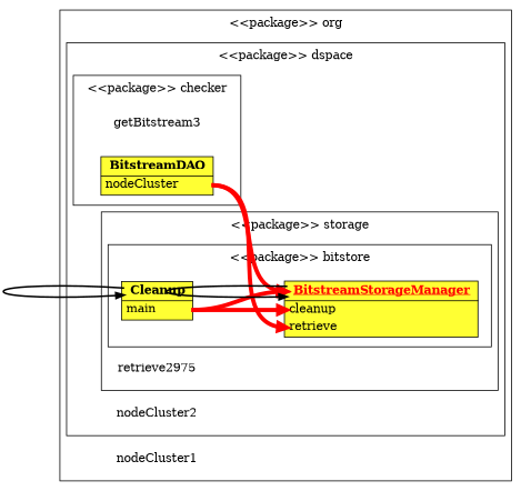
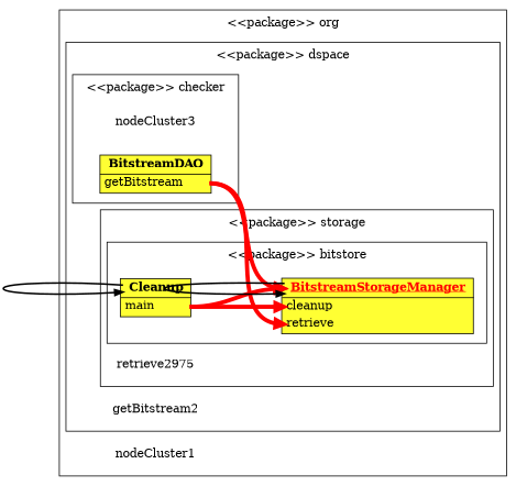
  digraph {
    compound=true
    rankdir=LR
    ranksep=equally
    node [shape=none]
    edge [arrowhead=normal color=red headport=4133 penwidth=5 style=bold tailport=991]
-   nodeCluster3 [label=getBitstream3]
-   n2 [label=<<TABLE BGCOLOR="#FFFF33"> <TR> <TD PORT="931" HREF="931" BORDER="0"> <B>BitstreamDAO </B></TD></TR> <HR/> <TR><TD PORT="991" HREF="991" ALIGN="LEFT" BORDER="0">nodeCluster</TD></TR> </TABLE>>]
+   nodeCluster3
+   n2 [label=<<TABLE BGCOLOR="#FFFF33"> <TR> <TD PORT="931" HREF="931" BORDER="0"> <B>BitstreamDAO </B></TD></TR> <HR/> <TR><TD PORT="991" HREF="991" ALIGN="LEFT" BORDER="0">getBitstream</TD></TR> </TABLE>>]
    n3 [label=<<TABLE BGCOLOR="#FFFF33"> <TR> <TD PORT="5403" HREF="5403" BORDER="0"> <B>Cleanup </B></TD></TR> <HR/> <TR><TD PORT="5405" HREF="5405" ALIGN="LEFT" BORDER="0">main</TD></TR> </TABLE>>]
    n4 [label=<<TABLE BGCOLOR="#FFFF33"> <TR> <TD PORT="4133" HREF="4133" BORDER="0"> <B><FONT COLOR="red"><U>BitstreamStorageManager</U></FONT> </B></TD></TR> <HR/> <TR><TD PORT="5407" HREF="5407" ALIGN="LEFT" BORDER="0">cleanup</TD></TR> <TR><TD PORT="4134" HREF="4134" ALIGN="LEFT" BORDER="0">retrieve</TD></TR> </TABLE>>]
    n5 [label=retrieve2975]
-   nodeCluster2
+   nodeCluster2 [label=getBitstream2]
    nodeCluster1
    subgraph cluster_1 {
      color=black
      label=<<TABLE BORDER="0"><TR><TD BORDER="0" HREF="1" > &lt;&lt;package&gt;&gt; org </TD></TR></TABLE>>
      nodeCluster1
      subgraph cluster_2 {
        color=black
        label=<<TABLE BORDER="0"><TR><TD BORDER="0" HREF="2" > &lt;&lt;package&gt;&gt; dspace </TD></TR></TABLE>>
        nodeCluster2
        subgraph cluster_3 {
          color=black
          label=<<TABLE BORDER="0"><TR><TD BORDER="0" HREF="3" > &lt;&lt;package&gt;&gt; checker </TD></TR></TABLE>>
          nodeCluster3
          n2
        }
        subgraph cluster_4 {
          color=black
          label=<<TABLE BORDER="0"><TR><TD BORDER="0" HREF="2975" > &lt;&lt;package&gt;&gt; storage </TD></TR></TABLE>>
          n5
          subgraph cluster_5 {
            color=black
            label=<<TABLE BORDER="0"><TR><TD BORDER="0" HREF="5402" > &lt;&lt;package&gt;&gt; bitstore </TD></TR></TABLE>>
            n3
            n4
          }
        }
      }
    }
    n2 -> n4
    n2 -> n4 [headport=4134]
    n3 -> n3 [color=black headport=5403 penwidth=2 tailport=5403]
    n3 -> n4 [tailport=5405]
    n3 -> n4 [headport=5407 tailport=5405]
    n4 -> n4 [color=black penwidth=2 tailport=4133]
  }
